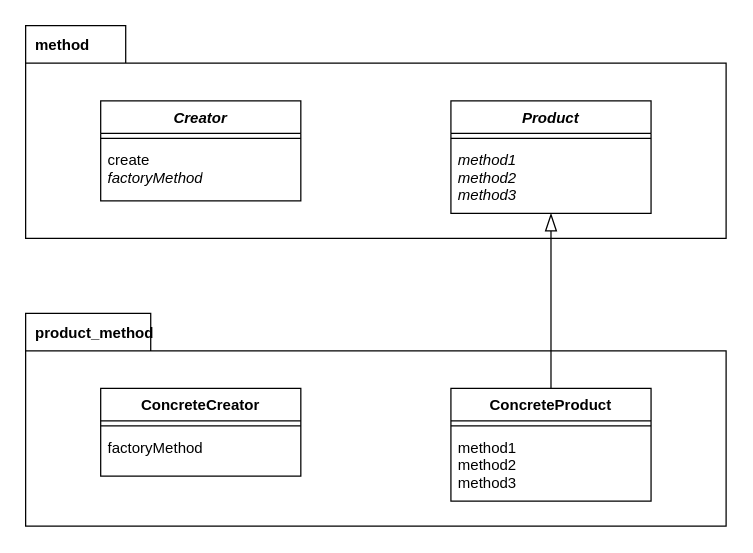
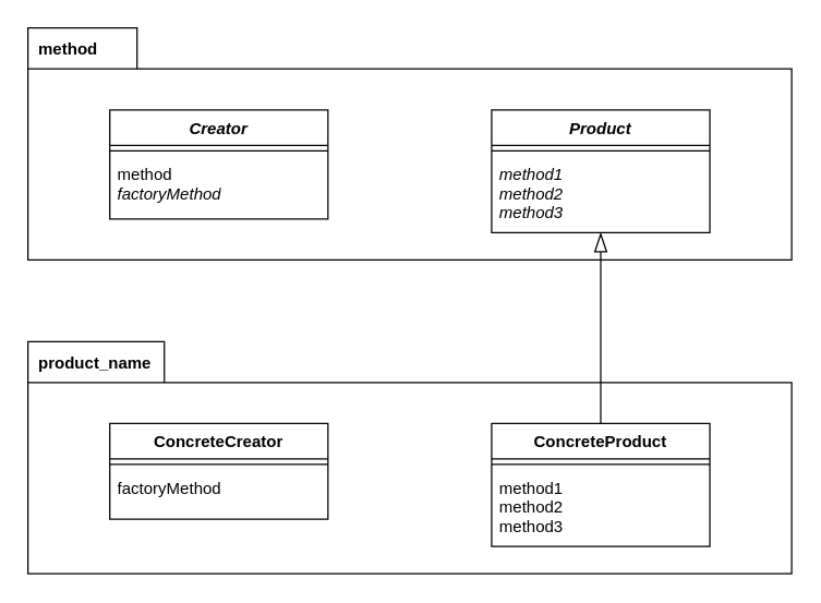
  <mxCell id="0" />
  <mxCell id="1" parent="0" />
- <mxCell id="2" value="product_method" style="shape=folder;fontStyle=1;spacingTop=2;tabWidth=100;tabHeight=30;tabPosition=left;html=1;fillColor=none;align=left;verticalAlign=top;labelPosition=center;verticalLabelPosition=middle;spacingLeft=6;" parent="1" vertex="1"><mxGeometry x="20" y="250" width="560" height="170" as="geometry" /></mxCell>
+ <mxCell id="2" value="product_name" style="shape=folder;fontStyle=1;spacingTop=2;tabWidth=100;tabHeight=30;tabPosition=left;html=1;fillColor=none;align=left;verticalAlign=top;labelPosition=center;verticalLabelPosition=middle;spacingLeft=6;" parent="1" vertex="1"><mxGeometry x="20" y="250" width="560" height="170" as="geometry" /></mxCell>
  <mxCell id="3" value="method" style="shape=folder;fontStyle=1;spacingTop=2;tabWidth=80;tabHeight=30;tabPosition=left;html=1;fillColor=none;align=left;verticalAlign=top;labelPosition=center;verticalLabelPosition=middle;spacingLeft=6;" parent="1" vertex="1"><mxGeometry x="20" y="20" width="560" height="170" as="geometry" /></mxCell>
  <mxCell id="4" value="Creator" style="swimlane;fontStyle=3;align=center;verticalAlign=top;childLayout=stackLayout;horizontal=1;startSize=26;horizontalStack=0;resizeParent=1;resizeParentMax=0;resizeLast=0;collapsible=1;marginBottom=0;fillColor=none;" parent="1" vertex="1"><mxGeometry x="80" y="80" width="160" height="80" as="geometry" /></mxCell>
  <mxCell id="5" value="" style="line;strokeWidth=1;fillColor=none;align=left;verticalAlign=middle;spacingTop=-1;spacingLeft=3;spacingRight=3;rotatable=0;labelPosition=right;points=[];portConstraint=eastwest;" parent="4" vertex="1"><mxGeometry y="26" width="160" height="8" as="geometry" /></mxCell>
- <mxCell id="6" value="&lt;span style=&quot;font-style: normal&quot;&gt;create&lt;/span&gt;&lt;br&gt;factoryMethod" style="text;strokeColor=none;fillColor=none;align=left;verticalAlign=top;spacingLeft=4;spacingRight=4;overflow=hidden;rotatable=0;points=[[0,0.5],[1,0.5]];portConstraint=eastwest;fontStyle=2;html=1;" parent="4" vertex="1"><mxGeometry y="34" width="160" height="46" as="geometry" /></mxCell>
+ <mxCell id="6" value="&lt;span style=&quot;font-style: normal&quot;&gt;method&lt;/span&gt;&lt;br&gt;factoryMethod" style="text;strokeColor=none;fillColor=none;align=left;verticalAlign=top;spacingLeft=4;spacingRight=4;overflow=hidden;rotatable=0;points=[[0,0.5],[1,0.5]];portConstraint=eastwest;fontStyle=2;html=1;" parent="4" vertex="1"><mxGeometry y="34" width="160" height="46" as="geometry" /></mxCell>
  <mxCell id="7" value="Product" style="swimlane;fontStyle=3;align=center;verticalAlign=top;childLayout=stackLayout;horizontal=1;startSize=26;horizontalStack=0;resizeParent=1;resizeParentMax=0;resizeLast=0;collapsible=1;marginBottom=0;fillColor=none;" parent="1" vertex="1"><mxGeometry x="360" y="80" width="160" height="90" as="geometry" /></mxCell>
  <mxCell id="8" value="" style="line;strokeWidth=1;fillColor=none;align=left;verticalAlign=middle;spacingTop=-1;spacingLeft=3;spacingRight=3;rotatable=0;labelPosition=right;points=[];portConstraint=eastwest;" parent="7" vertex="1"><mxGeometry y="26" width="160" height="8" as="geometry" /></mxCell>
  <mxCell id="9" value="method1&#10;method2&#10;method3" style="text;strokeColor=none;fillColor=none;align=left;verticalAlign=top;spacingLeft=4;spacingRight=4;overflow=hidden;rotatable=0;points=[[0,0.5],[1,0.5]];portConstraint=eastwest;fontStyle=2" parent="7" vertex="1"><mxGeometry y="34" width="160" height="56" as="geometry" /></mxCell>
  <mxCell id="10" value="ConcreteCreator" style="swimlane;fontStyle=1;align=center;verticalAlign=top;childLayout=stackLayout;horizontal=1;startSize=26;horizontalStack=0;resizeParent=1;resizeParentMax=0;resizeLast=0;collapsible=1;marginBottom=0;fillColor=none;" parent="1" vertex="1"><mxGeometry x="80" y="310" width="160" height="70" as="geometry" /></mxCell>
  <mxCell id="11" value="" style="line;strokeWidth=1;fillColor=none;align=left;verticalAlign=middle;spacingTop=-1;spacingLeft=3;spacingRight=3;rotatable=0;labelPosition=right;points=[];portConstraint=eastwest;" parent="10" vertex="1"><mxGeometry y="26" width="160" height="8" as="geometry" /></mxCell>
  <mxCell id="12" value="&lt;span style=&quot;font-style: normal&quot;&gt;factoryMethod&lt;/span&gt;" style="text;strokeColor=none;fillColor=none;align=left;verticalAlign=top;spacingLeft=4;spacingRight=4;overflow=hidden;rotatable=0;points=[[0,0.5],[1,0.5]];portConstraint=eastwest;fontStyle=2;html=1;" parent="10" vertex="1"><mxGeometry y="34" width="160" height="36" as="geometry" /></mxCell>
  <mxCell id="13" style="edgeStyle=orthogonalEdgeStyle;rounded=0;orthogonalLoop=1;jettySize=auto;html=1;exitX=0.5;exitY=0;exitDx=0;exitDy=0;entryX=0.5;entryY=1;entryDx=0;entryDy=0;entryPerimeter=0;labelBackgroundColor=none;endArrow=blockThin;endFill=0;endSize=12;strokeColor=#000000;fontColor=#FFFFFF;" edge="1" parent="1" source="14" target="9"><mxGeometry relative="1" as="geometry" /></mxCell>
  <mxCell id="14" value="ConcreteProduct" style="swimlane;fontStyle=1;align=center;verticalAlign=top;childLayout=stackLayout;horizontal=1;startSize=26;horizontalStack=0;resizeParent=1;resizeParentMax=0;resizeLast=0;collapsible=1;marginBottom=0;fillColor=none;" parent="1" vertex="1"><mxGeometry x="360" y="310" width="160" height="90" as="geometry" /></mxCell>
  <mxCell id="15" value="" style="line;strokeWidth=1;fillColor=none;align=left;verticalAlign=middle;spacingTop=-1;spacingLeft=3;spacingRight=3;rotatable=0;labelPosition=right;points=[];portConstraint=eastwest;" parent="14" vertex="1"><mxGeometry y="26" width="160" height="8" as="geometry" /></mxCell>
  <mxCell id="16" value="method1&#10;method2&#10;method3" style="text;strokeColor=none;fillColor=none;align=left;verticalAlign=top;spacingLeft=4;spacingRight=4;overflow=hidden;rotatable=0;points=[[0,0.5],[1,0.5]];portConstraint=eastwest;fontStyle=0" parent="14" vertex="1"><mxGeometry y="34" width="160" height="56" as="geometry" /></mxCell>
